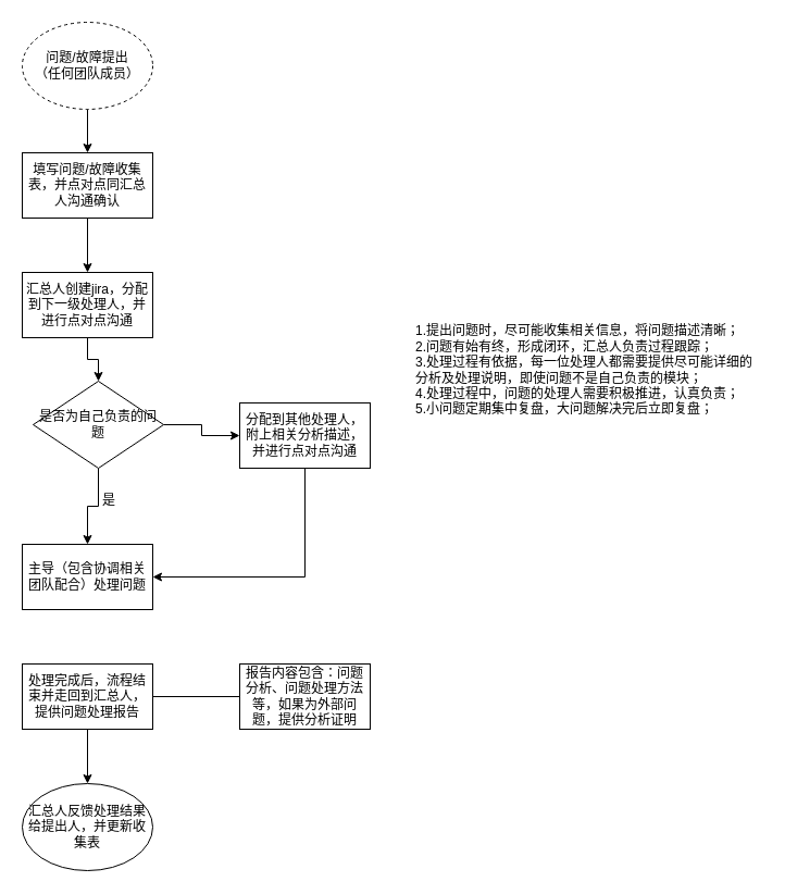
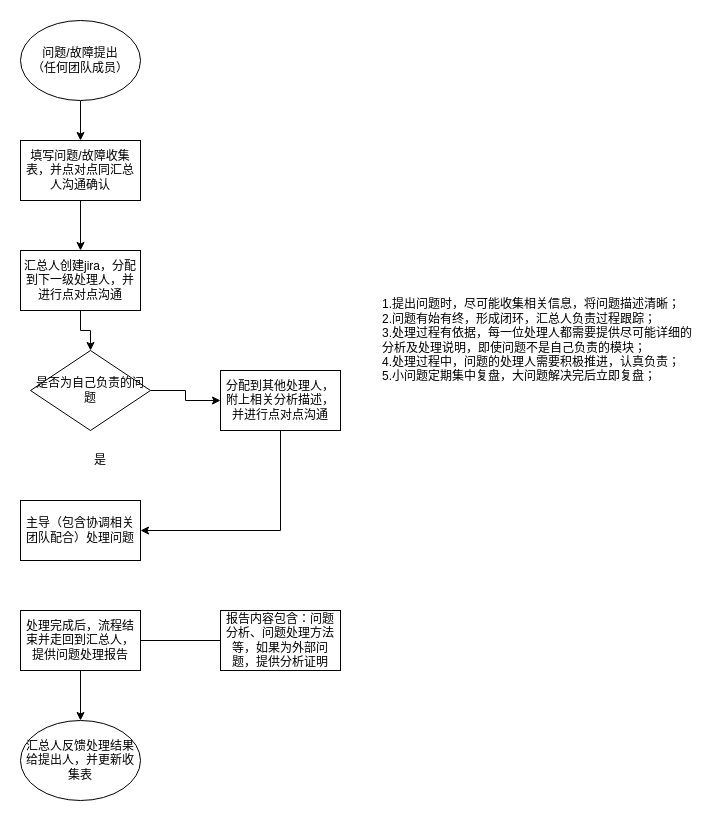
  <mxCell id="0" />
  <mxCell id="1" parent="0" />
  <mxCell id="2" style="edgeStyle=orthogonalEdgeStyle;rounded=0;orthogonalLoop=1;jettySize=auto;html=1;exitX=0.5;exitY=1;exitDx=0;exitDy=0;entryX=0.5;entryY=0;entryDx=0;entryDy=0;" edge="1" parent="1" source="3" target="5"><mxGeometry relative="1" as="geometry" /></mxCell>
- <mxCell id="3" value="问题/故障提出&lt;br&gt;（任何团队成员）" style="ellipse;whiteSpace=wrap;html=1;dashed=1;" vertex="1" parent="1"><mxGeometry x="20" y="20" width="120" height="80" as="geometry" /></mxCell>
+ <mxCell id="3" value="问题/故障提出&lt;br&gt;（任何团队成员）" style="ellipse;whiteSpace=wrap;html=1;" vertex="1" parent="1"><mxGeometry x="20" y="20" width="120" height="80" as="geometry" /></mxCell>
  <mxCell id="4" style="edgeStyle=orthogonalEdgeStyle;rounded=0;orthogonalLoop=1;jettySize=auto;html=1;exitX=0.5;exitY=1;exitDx=0;exitDy=0;entryX=0.5;entryY=0;entryDx=0;entryDy=0;" edge="1" parent="1" source="5" target="7"><mxGeometry relative="1" as="geometry" /></mxCell>
  <mxCell id="5" value="填写问题/故障收集表，并点对点同汇总人沟通确认" style="rounded=0;whiteSpace=wrap;html=1;" vertex="1" parent="1"><mxGeometry x="20" y="140" width="120" height="60" as="geometry" /></mxCell>
  <mxCell id="6" style="edgeStyle=orthogonalEdgeStyle;rounded=0;orthogonalLoop=1;jettySize=auto;html=1;exitX=0.5;exitY=1;exitDx=0;exitDy=0;entryX=0.5;entryY=0;entryDx=0;entryDy=0;" edge="1" parent="1" source="7" target="10"><mxGeometry relative="1" as="geometry" /></mxCell>
  <mxCell id="7" value="汇总人创建jira，分配到下一级处理人，并进行点对点沟通" style="rounded=0;whiteSpace=wrap;html=1;" vertex="1" parent="1"><mxGeometry x="20" y="250" width="120" height="60" as="geometry" /></mxCell>
  <mxCell id="8" style="edgeStyle=orthogonalEdgeStyle;rounded=0;orthogonalLoop=1;jettySize=auto;html=1;exitX=1;exitY=0.5;exitDx=0;exitDy=0;entryX=0;entryY=0.5;entryDx=0;entryDy=0;" edge="1" parent="1" source="10" target="12"><mxGeometry relative="1" as="geometry" /></mxCell>
- <mxCell id="9" style="edgeStyle=orthogonalEdgeStyle;rounded=0;orthogonalLoop=1;jettySize=auto;html=1;exitX=0.5;exitY=1;exitDx=0;exitDy=0;entryX=0.5;entryY=0;entryDx=0;entryDy=0;" edge="1" parent="1" source="10" target="13"><mxGeometry relative="1" as="geometry" /></mxCell>
  <mxCell id="10" value="是否为自己负责的问题" style="rhombus;whiteSpace=wrap;html=1;" vertex="1" parent="1"><mxGeometry x="30" y="350" width="120" height="80" as="geometry" /></mxCell>
  <mxCell id="11" style="edgeStyle=orthogonalEdgeStyle;rounded=0;orthogonalLoop=1;jettySize=auto;html=1;entryX=1;entryY=0.5;entryDx=0;entryDy=0;" edge="1" parent="1" source="12" target="13"><mxGeometry relative="1" as="geometry"><mxPoint x="280" y="540" as="targetPoint" /><Array as="points"><mxPoint x="280" y="530" /></Array></mxGeometry></mxCell>
  <mxCell id="12" value="分配到其他处理人，附上相关分析描述，并进行点对点沟通" style="rounded=0;whiteSpace=wrap;html=1;" vertex="1" parent="1"><mxGeometry x="220" y="370" width="120" height="60" as="geometry" /></mxCell>
  <mxCell id="13" value="主导（包含协调相关团队配合）处理问题" style="rounded=0;whiteSpace=wrap;html=1;" vertex="1" parent="1"><mxGeometry x="20" y="500" width="120" height="60" as="geometry" /></mxCell>
  <mxCell id="14" style="edgeStyle=orthogonalEdgeStyle;rounded=0;orthogonalLoop=1;jettySize=auto;html=1;exitX=0.5;exitY=1;exitDx=0;exitDy=0;entryX=0.5;entryY=0;entryDx=0;entryDy=0;" edge="1" parent="1" source="16" target="18"><mxGeometry relative="1" as="geometry" /></mxCell>
  <mxCell id="15" style="edgeStyle=orthogonalEdgeStyle;rounded=0;orthogonalLoop=1;jettySize=auto;html=1;exitX=1;exitY=0.5;exitDx=0;exitDy=0;entryX=0;entryY=0.5;entryDx=0;entryDy=0;endArrow=none;" edge="1" parent="1" source="16" target="19"><mxGeometry relative="1" as="geometry" /></mxCell>
  <mxCell id="16" value="处理完成后，流程结束并走回到汇总人，提供问题处理报告" style="rounded=0;whiteSpace=wrap;html=1;" vertex="1" parent="1"><mxGeometry x="20" y="610" width="120" height="60" as="geometry" /></mxCell>
  <mxCell id="17" value="是" style="text;html=1;strokeColor=none;fillColor=none;align=center;verticalAlign=middle;whiteSpace=wrap;rounded=0;" vertex="1" parent="1"><mxGeometry x="80" y="450" width="40" height="20" as="geometry" /></mxCell>
  <mxCell id="18" value="汇总人反馈处理结果给提出人，并更新收集表" style="ellipse;whiteSpace=wrap;html=1;" vertex="1" parent="1"><mxGeometry x="20" y="720" width="120" height="80" as="geometry" /></mxCell>
  <mxCell id="19" value="报告内容包含：问题分析、问题处理方法等，如果为外部问题，提供分析证明" style="rounded=0;whiteSpace=wrap;html=1;" vertex="1" parent="1"><mxGeometry x="220" y="610" width="120" height="60" as="geometry" /></mxCell>
  <mxCell id="20" value="1.提出问题时，尽可能收集相关信息，将问题描述清晰；&lt;br&gt;2.问题有始有终，形成闭环，汇总人负责过程跟踪；&lt;br&gt;3.处理过程有依据，每一位处理人都需要提供尽可能详细的分析及处理说明，即使问题不是自己负责的模块；&lt;br&gt;4.处理过程中，问题的处理人需要积极推进，认真负责；&lt;br&gt;5.小问题定期集中复盘，大问题解决完后立即复盘；" style="text;html=1;strokeColor=none;fillColor=none;align=left;verticalAlign=middle;whiteSpace=wrap;rounded=0;" vertex="1" parent="1"><mxGeometry x="380" y="170" width="320" height="340" as="geometry" /></mxCell>
